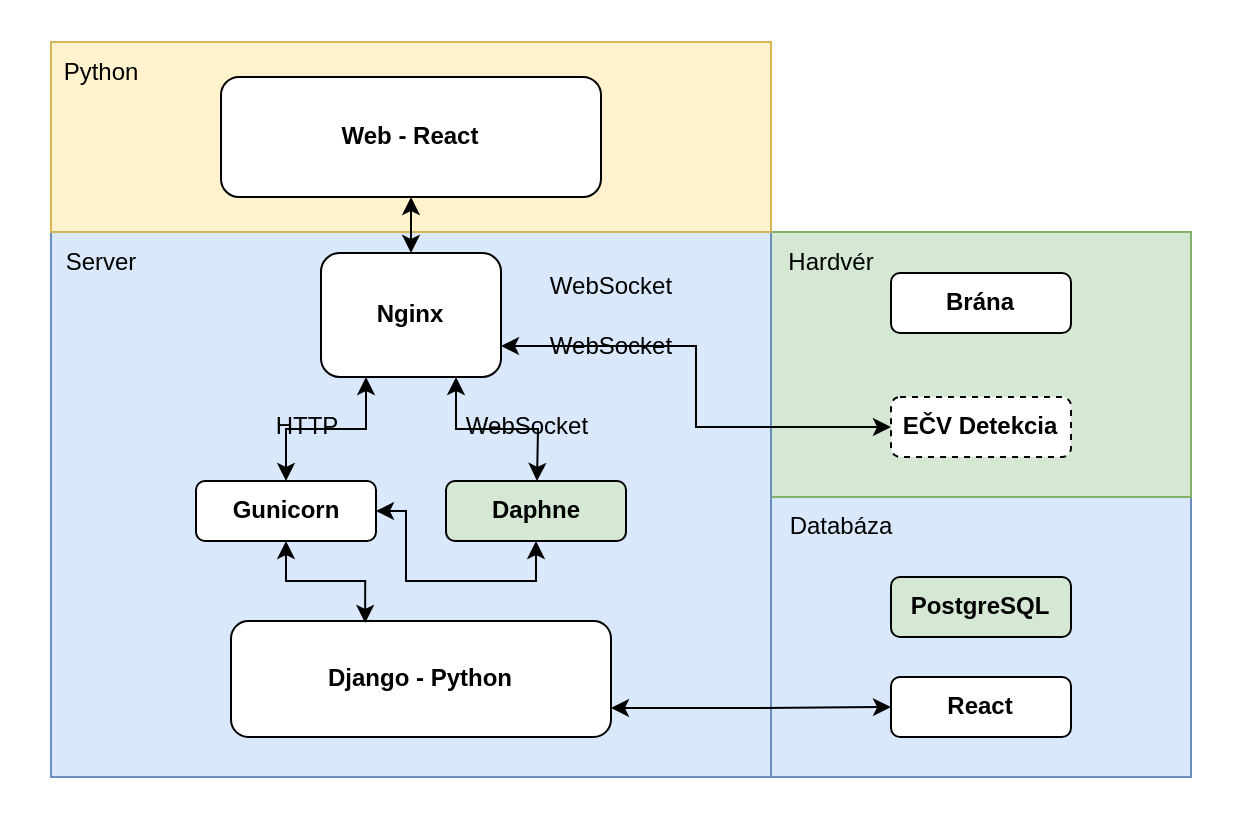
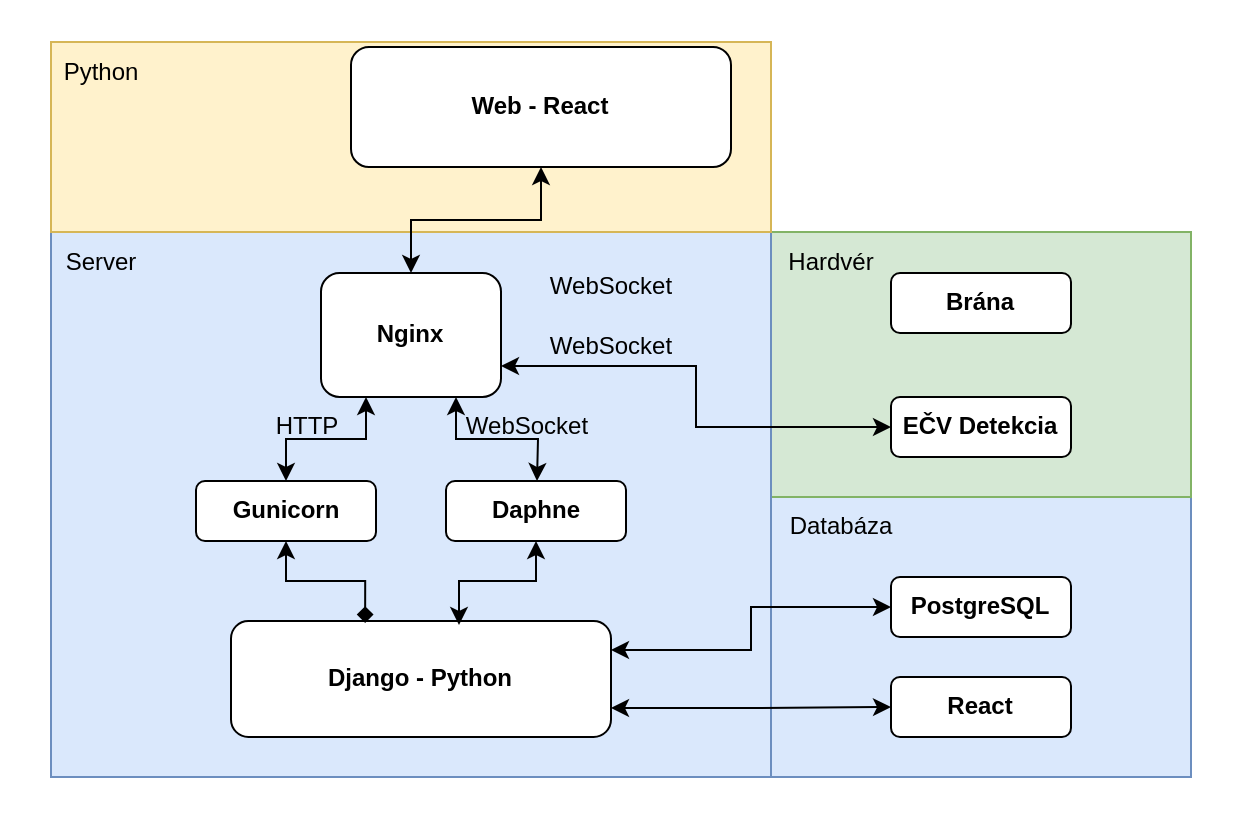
  <mxCell id="0" />
  <mxCell id="1" parent="0" />
  <mxCell id="2" value="" style="whiteSpace=wrap;html=1;strokeColor=#6c8ebf;fillColor=#dae8fc;" vertex="1" parent="1"><mxGeometry x="385" y="248" width="210" height="140" as="geometry" /></mxCell>
  <mxCell id="3" value="" style="whiteSpace=wrap;html=1;strokeColor=#82b366;fillColor=#d5e8d4;" vertex="1" parent="1"><mxGeometry x="385" y="115.5" width="210" height="132.5" as="geometry" /></mxCell>
  <mxCell id="4" value="" style="whiteSpace=wrap;html=1;strokeColor=#6c8ebf;fillColor=#dae8fc;" parent="1" vertex="1"><mxGeometry x="25" y="115.5" width="360" height="272.5" as="geometry" /></mxCell>
  <mxCell id="5" value="" style="whiteSpace=wrap;html=1;strokeColor=#d6b656;fillColor=#fff2cc;" parent="1" vertex="1"><mxGeometry x="25" y="20.5" width="360" height="95" as="geometry" /></mxCell>
  <mxCell id="6" style="edgeStyle=orthogonalEdgeStyle;rounded=0;orthogonalLoop=1;jettySize=auto;html=1;exitX=0.5;exitY=1;exitDx=0;exitDy=0;entryX=0.5;entryY=0;entryDx=0;entryDy=0;startArrow=classic;startFill=1;" parent="1" source="7" target="10" edge="1"><mxGeometry relative="1" as="geometry" /></mxCell>
- <mxCell id="7" value="&lt;b&gt;Web - React&lt;/b&gt;" style="rounded=1;whiteSpace=wrap;html=1;" parent="1" vertex="1"><mxGeometry x="110" y="38" width="190" height="60" as="geometry" /></mxCell>
+ <mxCell id="7" value="&lt;b&gt;Web - React&lt;/b&gt;" style="rounded=1;whiteSpace=wrap;html=1;" parent="1" vertex="1"><mxGeometry x="175" y="23" width="190" height="60" as="geometry" /></mxCell>
  <mxCell id="8" style="edgeStyle=orthogonalEdgeStyle;rounded=0;orthogonalLoop=1;jettySize=auto;html=1;exitX=0.25;exitY=1;exitDx=0;exitDy=0;entryX=0.5;entryY=0;entryDx=0;entryDy=0;startArrow=classic;startFill=1;" parent="1" source="10" target="11" edge="1"><mxGeometry relative="1" as="geometry" /></mxCell>
  <mxCell id="9" style="edgeStyle=orthogonalEdgeStyle;rounded=0;orthogonalLoop=1;jettySize=auto;html=1;exitX=0.75;exitY=1;exitDx=0;exitDy=0;startArrow=classic;startFill=1;" parent="1" source="10" edge="1"><mxGeometry relative="1" as="geometry"><mxPoint x="268" y="240" as="targetPoint" /></mxGeometry></mxCell>
- <mxCell id="10" value="&lt;b&gt;Nginx&lt;/b&gt;" style="rounded=1;whiteSpace=wrap;html=1;" parent="1" vertex="1"><mxGeometry x="160" y="126" width="90" height="62" as="geometry" /></mxCell>
+ <mxCell id="10" value="&lt;b&gt;Nginx&lt;/b&gt;" style="rounded=1;whiteSpace=wrap;html=1;" parent="1" vertex="1"><mxGeometry x="160" y="136" width="90" height="62" as="geometry" /></mxCell>
  <mxCell id="11" value="&lt;b&gt;Gunicorn&lt;/b&gt;" style="rounded=1;whiteSpace=wrap;html=1;" parent="1" vertex="1"><mxGeometry x="97.5" y="240" width="90" height="30" as="geometry" /></mxCell>
- <mxCell id="12" value="&lt;b&gt;Daphne&lt;/b&gt;" style="rounded=1;whiteSpace=wrap;html=1;fillColor=#d5e8d4;" parent="1" vertex="1"><mxGeometry x="222.5" y="240" width="90" height="30" as="geometry" /></mxCell>
+ <mxCell id="12" value="&lt;b&gt;Daphne&lt;/b&gt;" style="rounded=1;whiteSpace=wrap;html=1;" parent="1" vertex="1"><mxGeometry x="222.5" y="240" width="90" height="30" as="geometry" /></mxCell>
  <mxCell id="13" value="HTTP" style="text;html=1;align=center;verticalAlign=middle;resizable=0;points=[];autosize=1;strokeColor=none;fillColor=none;" parent="1" vertex="1"><mxGeometry x="127.5" y="198" width="50" height="30" as="geometry" /></mxCell>
  <mxCell id="14" value="WebSocket" style="text;html=1;align=center;verticalAlign=middle;resizable=0;points=[];autosize=1;strokeColor=none;fillColor=none;" parent="1" vertex="1"><mxGeometry x="222.5" y="198" width="80" height="30" as="geometry" /></mxCell>
  <mxCell id="15" value="Python" style="text;html=1;align=center;verticalAlign=middle;resizable=0;points=[];autosize=1;strokeColor=none;fillColor=none;" parent="1" vertex="1"><mxGeometry x="25" y="20.5" width="50" height="30" as="geometry" /></mxCell>
  <mxCell id="16" value="Server" style="text;html=1;align=center;verticalAlign=middle;resizable=0;points=[];autosize=1;strokeColor=none;fillColor=none;" parent="1" vertex="1"><mxGeometry x="20" y="115.5" width="60" height="30" as="geometry" /></mxCell>
+ <mxCell id="17" style="edgeStyle=orthogonalEdgeStyle;rounded=0;orthogonalLoop=1;jettySize=auto;html=1;exitX=1;exitY=0.25;exitDx=0;exitDy=0;entryX=0;entryY=0.5;entryDx=0;entryDy=0;startArrow=classic;startFill=1;" edge="1" parent="1" source="19" target="28"><mxGeometry relative="1" as="geometry" /></mxCell>
  <mxCell id="18" style="edgeStyle=orthogonalEdgeStyle;rounded=0;orthogonalLoop=1;jettySize=auto;html=1;exitX=1;exitY=0.75;exitDx=0;exitDy=0;startArrow=classic;startFill=1;" edge="1" parent="1" source="19" target="29"><mxGeometry relative="1" as="geometry" /></mxCell>
  <mxCell id="19" value="&lt;b&gt;Django - Python&lt;/b&gt;" style="rounded=1;whiteSpace=wrap;html=1;" vertex="1" parent="1"><mxGeometry x="115" y="310" width="190" height="58" as="geometry" /></mxCell>
- <mxCell id="20" style="edgeStyle=orthogonalEdgeStyle;rounded=0;orthogonalLoop=1;jettySize=auto;html=1;exitX=0.5;exitY=1;exitDx=0;exitDy=0;entryX=0.353;entryY=0.017;entryDx=0;entryDy=0;startArrow=classic;startFill=1;entryPerimeter=0;" edge="1" parent="1" source="11" target="19"><mxGeometry relative="1" as="geometry" /></mxCell>
+ <mxCell id="20" style="edgeStyle=orthogonalEdgeStyle;rounded=0;orthogonalLoop=1;jettySize=auto;html=1;exitX=0.5;exitY=1;exitDx=0;exitDy=0;entryX=0.353;entryY=0.017;entryDx=0;entryDy=0;startArrow=classic;startFill=1;entryPerimeter=0;endArrow=diamond;" edge="1" parent="1" source="11" target="19"><mxGeometry relative="1" as="geometry" /></mxCell>
  <mxCell id="21" value="&lt;b&gt;Brána&lt;/b&gt;" style="rounded=1;whiteSpace=wrap;html=1;" vertex="1" parent="1"><mxGeometry x="445" y="136" width="90" height="30" as="geometry" /></mxCell>
  <mxCell id="22" value="Hardvér" style="text;html=1;align=center;verticalAlign=middle;resizable=0;points=[];autosize=1;strokeColor=none;fillColor=none;" vertex="1" parent="1"><mxGeometry x="380" y="115.5" width="70" height="30" as="geometry" /></mxCell>
  <mxCell id="23" style="edgeStyle=orthogonalEdgeStyle;rounded=0;orthogonalLoop=1;jettySize=auto;html=1;exitX=0;exitY=0.5;exitDx=0;exitDy=0;entryX=1;entryY=0.75;entryDx=0;entryDy=0;startArrow=classic;startFill=1;" edge="1" parent="1" source="24" target="10"><mxGeometry relative="1" as="geometry" /></mxCell>
- <mxCell id="24" value="&lt;b&gt;EČV Detekcia&lt;/b&gt;" style="rounded=1;whiteSpace=wrap;html=1;dashed=1;" vertex="1" parent="1"><mxGeometry x="445" y="198" width="90" height="30" as="geometry" /></mxCell>
+ <mxCell id="24" value="&lt;b&gt;EČV Detekcia&lt;/b&gt;" style="rounded=1;whiteSpace=wrap;html=1;" vertex="1" parent="1"><mxGeometry x="445" y="198" width="90" height="30" as="geometry" /></mxCell>
  <mxCell id="25" value="WebSocket" style="text;html=1;align=center;verticalAlign=middle;resizable=0;points=[];autosize=1;strokeColor=none;fillColor=none;" vertex="1" parent="1"><mxGeometry x="265" y="128" width="80" height="30" as="geometry" /></mxCell>
  <mxCell id="26" value="WebSocket" style="text;html=1;align=center;verticalAlign=middle;resizable=0;points=[];autosize=1;strokeColor=none;fillColor=none;" vertex="1" parent="1"><mxGeometry x="265" y="158" width="80" height="30" as="geometry" /></mxCell>
  <mxCell id="27" value="Databáza" style="text;html=1;align=center;verticalAlign=middle;resizable=0;points=[];autosize=1;strokeColor=none;fillColor=none;" vertex="1" parent="1"><mxGeometry x="385" y="248" width="70" height="30" as="geometry" /></mxCell>
- <mxCell id="28" value="&lt;b&gt;PostgreSQL&lt;/b&gt;" style="rounded=1;whiteSpace=wrap;html=1;fillColor=#d5e8d4;" vertex="1" parent="1"><mxGeometry x="445" y="288" width="90" height="30" as="geometry" /></mxCell>
+ <mxCell id="28" value="&lt;b&gt;PostgreSQL&lt;/b&gt;" style="rounded=1;whiteSpace=wrap;html=1;" vertex="1" parent="1"><mxGeometry x="445" y="288" width="90" height="30" as="geometry" /></mxCell>
  <mxCell id="29" value="&lt;b&gt;React&lt;/b&gt;" style="rounded=1;whiteSpace=wrap;html=1;" vertex="1" parent="1"><mxGeometry x="445" y="338" width="90" height="30" as="geometry" /></mxCell>
- <mxCell id="30" style="edgeStyle=orthogonalEdgeStyle;rounded=0;orthogonalLoop=1;jettySize=auto;html=1;exitX=0.5;exitY=1;exitDx=0;exitDy=0;startArrow=classic;startFill=1;" edge="1" parent="1" source="12" target="11"><mxGeometry relative="1" as="geometry" /></mxCell>
+ <mxCell id="30" style="edgeStyle=orthogonalEdgeStyle;rounded=0;orthogonalLoop=1;jettySize=auto;html=1;exitX=0.5;exitY=1;exitDx=0;exitDy=0;entryX=0.6;entryY=0.034;entryDx=0;entryDy=0;entryPerimeter=0;startArrow=classic;startFill=1;" edge="1" parent="1" source="12" target="19"><mxGeometry relative="1" as="geometry" /></mxCell>
